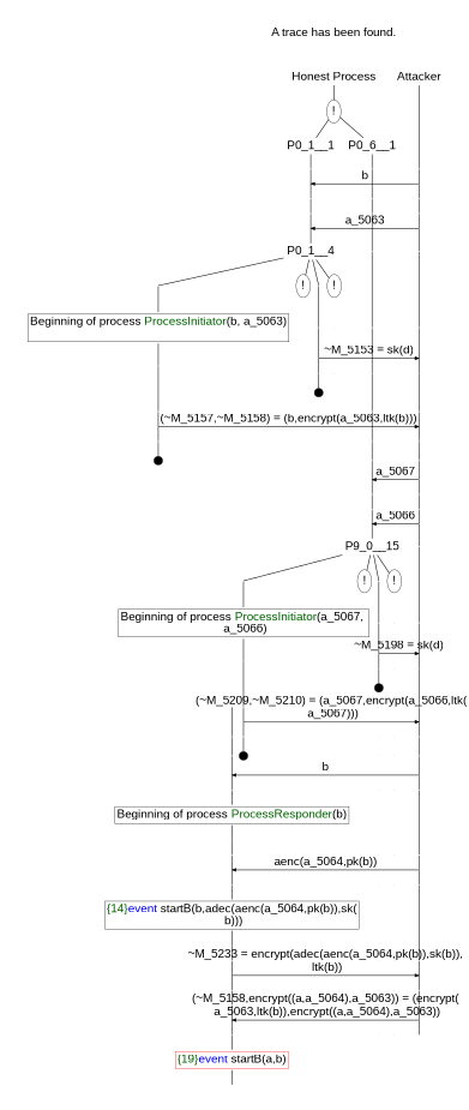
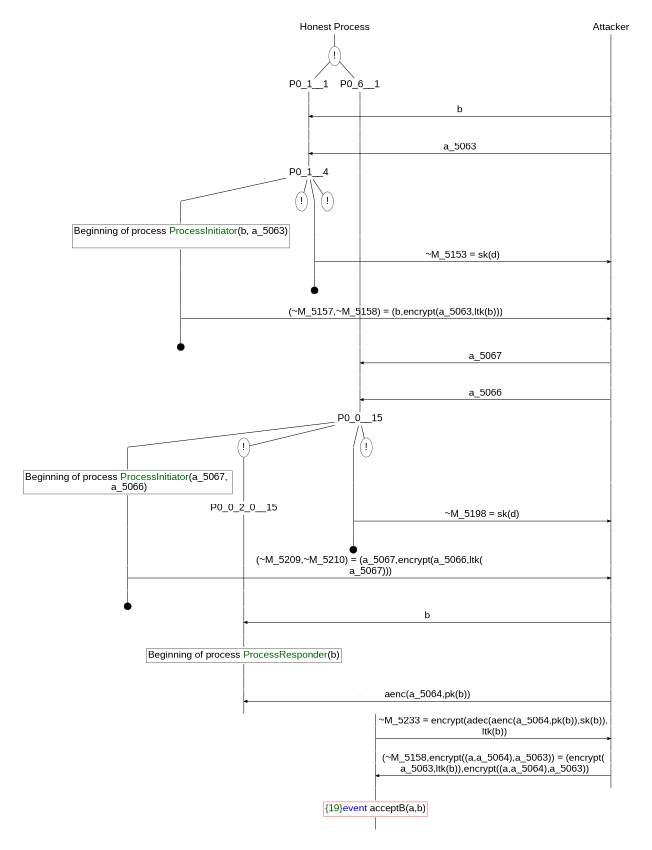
  digraph {
    fontname="Liberation Sans"
    ordering=out
    node [fontname="Liberation Sans" fontsize=30 shape=point]
    edge [arrowhead=none fontname="Liberation Sans" fontsize=30 penwidth=1.6 weight=100]
    n1 [height=0 label="Honest Process" shape=plaintext width=0]
    n2 [height=0 label=Attacker shape=plaintext width=0]
    P0_1__1 [fixedsize=false height=0 shape=none width=0]
    n4 [fixedsize=false height=0 label=P0_6__1 shape=none width=0]
    P0_1__2 [height=0 width=0]
    P0_0__2 [height=0 width=0]
    P__1 [height=0 width=0]
    P0_1__3 [height=0 width=0]
    P__2 [height=0 width=0]
    P0_1__4 [height=0 width=0]
    P0_0__3 [height=0 width=0]
    P__3 [height=0 width=0]
    P0_1__5 [height=0 width=0]
    P0_0__4 [height=0 width=0]
    P__4 [height=0 width=0]
    P0_1__6 [height=0 width=0]
    P__5 [height=0 width=0]
    n18 [fixedsize=false height=0 label=P0_1__4 shape=none width=0]
    P0_0__5 [height=0 width=0]
    P__6 [height=0 width=0]
    P0_1_3__7 [height=0 width=0]
    n22 [height=0 label="!" shape=ellipse width=0]
    P0_1_1__7 [height=0 width=0]
    n24 [height=0 label="!" shape=ellipse width=0]
    P0_1_1__8 [height=0 width=0]
    P0_1_0__8 [height=0 style=invisible width=0]
    P0_0__6 [height=0 width=0]
    P__7 [height=0 width=0]
    P0_1_1__9 [height=0 width=0]
    P__8 [height=0 width=0]
    P0_1_1__10 [height=0 width=0]
    P0_1_0__9 [height=0 style=invisible width=0]
    P0_0__7 [height=0 width=0]
    P__9 [height=0 width=0]
    P0_1_3__10 [height=0 width=0]
    P0_1_2__8 [height=0 style=invisible width=0]
    P0_1_1__12 [height=0 style=invisible width=0]
    P0_1_0__10 [height=0 style=invisible width=0]
    P0_0__8 [height=0 width=0]
    P__10 [height=0 width=0]
    P0_1_3__11 [height=0 width=0]
    P__11 [height=0 width=0]
    P0_1_3__12 [height=0 width=0]
    P0_1_2__9 [height=0 style=invisible width=0]
    P0_1_1__13 [height=0 style=invisible width=0]
    P0_1_0__11 [height=0 style=invisible width=0]
    P0_0__9 [height=0 width=0]
    P__12 [height=0 width=0]
    P0_0__10 [height=0 width=0]
    P__13 [height=0 width=0]
    P0_0__11 [height=0 width=0]
    P__14 [height=0 width=0]
    P0_0__12 [height=0 width=0]
    P__15 [height=0 width=0]
    P0_0__13 [height=0 width=0]
    P__16 [height=0 width=0]
    P0_0__14 [height=0 width=0]
    P__17 [height=0 width=0]
-   P0_0__15 [fixedsize=false height=0 shape=none width=0 label=P9_0__15]
+   P0_0__15 [fixedsize=false height=0 shape=none width=0]
    P__18 [height=0 width=0]
    P0_0_3__15 [height=0 width=0]
    n62 [height=0 label="!" shape=ellipse width=0]
    P0_0_1__15 [height=0 width=0]
    n64 [height=0 label="!" shape=ellipse width=0]
    P0_0_3__19 [height=0 width=0]
    P__23 [height=0 width=0]
    P0_0_1__16 [height=0 width=0]
    P0_0_0__16 [height=0 style=invisible width=0]
    P__19 [height=0 width=0]
    P0_0_1__17 [height=0 width=0]
    P__20 [height=0 width=0]
    P0_0_1__18 [height=0 width=0]
    P0_0_0__17 [height=0 style=invisible width=0]
    P__21 [height=0 width=0]
    P0_0_3__18 [height=0 width=0]
    P0_0_2_0__16 [height=0 width=0]
    P0_0_1__20 [height=0 style=invisible width=0]
    P0_0_0__18 [height=0 style=invisible width=0]
    P__22 [height=0 width=0]
    P0_0_3__20 [height=0 width=0]
    P0_0_2_0__17 [height=0 width=0]
    P0_0_1__21 [height=0 style=invisible width=0]
    P0_0_0__19 [height=0 style=invisible width=0]
    P__24 [height=0 width=0]
    P0_0_2_0__18 [height=0 width=0]
    P0_0_1__22 [height=0 style=invisible width=0]
    P0_0_0__20 [height=0 style=invisible width=0]
    P__25 [height=0 width=0]
    P0_0_2_0__19 [height=0 width=0]
    P__26 [height=0 width=0]
    P0_0_2_0__20 [height=0 width=0]
    P0_0_1__23 [height=0 style=invisible width=0]
    P0_0_0__21 [height=0 style=invisible width=0]
    P__27 [height=0 width=0]
    P0_0_2_0__23 [height=0 width=0]
    P0_0_1__24 [height=0 style=invisible width=0]
    P0_0_0__22 [height=0 style=invisible width=0]
    P__28 [height=0 width=0]
    P0_0_2_0__24 [height=0 width=0]
    P__29 [height=0 width=0]
    P0_0_2_0__25 [height=0 width=0]
    P0_0_1__25 [height=0 style=invisible width=0]
    P0_0_0__23 [height=0 style=invisible width=0]
    P__30 [height=0 width=0]
    P0_0_2_0__28 [height=0 width=0]
    P0_0_1__26 [height=0 style=invisible width=0]
    P0_0_0__24 [height=0 style=invisible width=0]
    P__31 [height=0 width=0]
    P0_0_2_0__29 [height=0 width=0]
    P__32 [height=0 width=0]
    P0_0_2_0__30 [height=0 width=0]
    P0_0_1__27 [height=0 style=invisible width=0]
    P0_0_0__25 [height=0 style=invisible width=0]
    P__33 [height=0 width=0]
    P0_0_2_0__31 [height=0 width=0]
    P0_0_1__28 [height=0 style=invisible width=0]
    P0_0_0__26 [height=0 style=invisible width=0]
    P__34 [height=0 width=0]
    P0_0_2_0__32 [height=0 width=0]
    P__35 [height=0 width=0]
    P0_0_2_0__33 [height=0 width=0]
    P0_0_1__29 [height=0 style=invisible width=0]
    P0_0_0__27 [height=0 style=invisible width=0]
    P__36 [height=0 width=0]
    n125 [height=0 label="!" shape=ellipse width=0]
    n126 [height=0 label=<<TABLE BORDER="0" CELLBORDER="1" CELLSPACING="0" CELLPADDING="4"> <TR><TD>Beginning of process <FONT COLOR="darkgreen">ProcessInitiator</FONT>(b, a_5063)<br/> </TD></TR></TABLE>> shape=plaintext width=0]
    P0_1_1__11 [height=0.3 width=0.3]
    P0_1_3__13 [height=0.3 width=0.3]
    n129 [height=0 label=<<TABLE BORDER="0" CELLBORDER="1" CELLSPACING="0" CELLPADDING="4"> <TR><TD>Beginning of process <FONT COLOR="darkgreen">ProcessInitiator</FONT>(a_5067, <br/> a_5066)</TD></TR></TABLE>> shape=plaintext width=0]
+   P0_0_2_0__15 [fixedsize=false height=0 shape=none width=0]
    P0_0_1__19 [height=0.3 width=0.3]
    P0_0_3__21 [height=0.3 width=0.3]
    n133 [height=0 label=<<TABLE BORDER="0" CELLBORDER="1" CELLSPACING="0" CELLPADDING="4"> <TR><TD>Beginning of process <FONT COLOR="darkgreen">ProcessResponder</FONT>(b)</TD></TR></TABLE>> shape=plaintext width=0]
-   n134 [height=0 label=<<TABLE BORDER="0" CELLBORDER="1" CELLSPACING="0" CELLPADDING="4"> <TR><TD><FONT COLOR="darkgreen">{14}</FONT><FONT COLOR="blue">event</FONT> startB(b,adec(aenc(a_5064,pk(b)),sk(<br/> b)))</TD></TR></TABLE>> shape=plaintext width=0]
-   n135 [color=red height=0 label=<<TABLE BORDER="0" CELLBORDER="1" CELLSPACING="0" CELLPADDING="4"> <TR><TD><FONT COLOR="darkgreen">{19}</FONT><FONT COLOR="blue">event</FONT> startB(a,b)</TD></TR></TABLE>> shape=plaintext width=0]
-   n136 [height=0 label=<A trace has been found.<br/> > shape=plaintext width=0]
+   n135 [color=red height=0 label=<<TABLE BORDER="0" CELLBORDER="1" CELLSPACING="0" CELLPADDING="4"> <TR><TD><FONT COLOR="darkgreen">{19}</FONT><FONT COLOR="blue">event</FONT> acceptB(a,b)</TD></TR></TABLE>> shape=plaintext width=0]
    P0_1_3__9 [height=0 width=0]
    P0_0_3__17 [height=0 width=0]
    P0_0_2_0__22 [height=0 width=0]
    P0_0_2_0__27 [height=0 width=0]
    P0_0_2_0__35 [height=0 width=0]
    subgraph sub_1 {
      rank=same
      n1
      n2
    }
    subgraph sub_2 {
      rank=same
      P0_1_1__10
      P0_1_0__9
      P0_0__7
      P__9
    }
    subgraph sub_3 {
      rank=same
      P0_1__1
      n4
    }
    subgraph sub_4 {
      rank=same
      P0_1__2
      P0_0__2
      P__1
    }
    subgraph sub_5 {
      rank=same
      P0_1_1__9
      P__8
    }
    subgraph sub_6 {
      rank=same
      P0_1__3
      P__2
    }
    subgraph sub_7 {
      rank=same
      P0_1__4
      P0_0__3
      P__3
    }
    subgraph sub_8 {
      rank=same
      P0_1_3__11
      P__11
    }
    subgraph sub_9 {
      rank=same
      P0_1__5
      P0_0__4
      P__4
    }
    subgraph sub_10 {
      rank=same
      P0_1_3__12
      P0_1_2__9
      P0_1_1__13
      P0_1_0__11
      P0_0__9
      P__12
    }
    subgraph sub_11 {
      rank=same
      P0_1__6
      P__5
    }
    subgraph sub_12 {
      rank=same
      n18
      P0_0__5
      P__6
    }
    subgraph sub_13 {
      rank=same
      P0_1_3__7
      n22
      P0_1_1__7
      n24
    }
    subgraph sub_14 {
      rank=same
      P0_1_3__10
      P0_1_2__8
      P0_1_1__12
      P0_1_0__10
      P0_0__8
      P__10
    }
    subgraph sub_15 {
      rank=same
      P0_1_1__8
      P0_1_0__8
      P0_0__6
      P__7
    }
    subgraph sub_16 {
      rank=same
      P0_0__10
      P__13
    }
    subgraph sub_17 {
      rank=same
      P0_0__11
      P__14
    }
    subgraph sub_18 {
      rank=same
      P0_0__12
      P__15
    }
    subgraph sub_19 {
      rank=same
      P0_0__13
      P__16
    }
    subgraph sub_20 {
      rank=same
      P0_0__14
      P__17
    }
    subgraph sub_21 {
      rank=same
      P0_0__15
      P__18
    }
    subgraph sub_22 {
      rank=same
      P0_0_3__15
      n62
      P0_0_1__15
      n64
    }
    subgraph sub_23 {
      rank=same
      P0_0_3__19
      P__23
    }
    subgraph sub_24 {
      rank=same
      P0_0_1__16
      P0_0_0__16
      P__19
    }
    subgraph sub_25 {
      rank=same
      P0_0_1__17
      P__20
    }
    subgraph sub_26 {
      rank=same
      P0_0_1__18
      P0_0_0__17
      P__21
    }
    subgraph sub_27 {
      rank=same
      P0_0_3__18
      P0_0_2_0__16
      P0_0_1__20
      P0_0_0__18
      P__22
    }
    subgraph sub_28 {
      rank=same
      P0_0_3__20
      P0_0_2_0__17
      P0_0_1__21
      P0_0_0__19
      P__24
    }
    subgraph sub_29 {
      rank=same
      P0_0_2_0__18
      P0_0_1__22
      P0_0_0__20
      P__25
    }
    subgraph sub_30 {
      rank=same
      P0_0_2_0__19
      P__26
    }
    subgraph sub_31 {
      rank=same
      P0_0_2_0__20
      P0_0_1__23
      P0_0_0__21
      P__27
    }
    subgraph sub_32 {
      rank=same
      P0_0_2_0__23
      P0_0_1__24
      P0_0_0__22
      P__28
    }
    subgraph sub_33 {
      rank=same
      P0_0_2_0__24
      P__29
    }
    subgraph sub_34 {
      rank=same
      P0_0_2_0__25
      P0_0_1__25
      P0_0_0__23
      P__30
    }
    subgraph sub_35 {
      rank=same
      P0_0_2_0__28
      P0_0_1__26
      P0_0_0__24
      P__31
    }
    subgraph sub_36 {
      rank=same
      P0_0_2_0__29
      P__32
    }
    subgraph sub_37 {
      rank=same
      P0_0_2_0__30
      P0_0_1__27
      P0_0_0__25
      P__33
    }
    subgraph sub_38 {
      rank=same
      P0_0_2_0__31
      P0_0_1__28
      P0_0_0__26
      P__34
    }
    subgraph sub_39 {
      rank=same
      P0_0_2_0__32
      P__35
    }
    subgraph sub_40 {
      rank=same
      P0_0_2_0__33
      P0_0_1__29
      P0_0_0__27
      P__36
    }
    n1 -> n125
    n2 -> P__1
    P0_1__1 -> P0_1__2
    n4 -> P0_0__2
    P0_1__2 -> P0_1__3
    P0_0__2 -> P0_0__3
    P__1 -> P__2
    P0_1__3 -> P__2 [arrowhead=normal dir=back label=<b> weight=""]
    P0_1__3 -> P0_1__4
    P__2 -> P__3
    P0_1__4 -> P0_1__5
    P0_0__3 -> P0_0__4
    P__3 -> P__4
    P0_1__5 -> P0_1__6
    P0_0__4 -> P0_0__5
    P__4 -> P__5
    P0_1__6 -> P__5 [arrowhead=normal dir=back label=<a_5063> weight=""]
    P0_1__6 -> n18
    P__5 -> P__6
    n18 -> P0_1_3__7 [weight=""]
    n18 -> n22 [weight=""]
    n18 -> P0_1_1__7 [weight=""]
    n18 -> n24 [weight=""]
    P0_0__5 -> P0_0__6
    P__6 -> P__7
    P0_1_3__7 -> n126
    n22 -> P0_1_2__8 [style=invisible]
    P0_1_1__7 -> P0_1_1__8
    n24 -> P0_1_0__8 [style=invisible]
    P0_1_1__8 -> P0_1_1__9
    P0_1_0__8 -> P0_1_0__9 [style=invisible]
    P0_0__6 -> P0_0__7
    P__7 -> P__8
    P0_1_1__9 -> P__8 [arrowhead=normal label=<~M_5153 = sk(d)> weight=""]
    P0_1_1__9 -> P0_1_1__10
    P__8 -> P__9
    P0_1_1__10 -> P0_1_1__11
    P0_1_0__9 -> P0_1_0__10 [style=invisible]
    P0_0__7 -> P0_0__8
    P__9 -> P__10
    P0_1_3__10 -> P0_1_3__11
    P0_1_2__8 -> P0_1_2__9 [style=invisible]
    P0_1_1__12 -> P0_1_1__13 [style=invisible]
    P0_1_0__10 -> P0_1_0__11 [style=invisible]
    P0_0__8 -> P0_0__9
    P__10 -> P__11
    P0_1_3__11 -> P__11 [arrowhead=normal label=<(~M_5157,~M_5158) = (b,encrypt(a_5063,ltk(b)))> weight=""]
    P0_1_3__11 -> P0_1_3__12
    P__11 -> P__12
    P0_1_3__12 -> P0_1_3__13
    P0_0__9 -> P0_0__10
    P__12 -> P__13
    P0_0__10 -> P0_0__11
    P__13 -> P__14
    P0_0__11 -> P__14 [arrowhead=normal dir=back label=<a_5067> weight=""]
    P0_0__11 -> P0_0__12
    P__14 -> P__15
    P0_0__12 -> P0_0__13
    P__15 -> P__16
    P0_0__13 -> P0_0__14
    P__16 -> P__17
    P0_0__14 -> P__17 [arrowhead=normal dir=back label=<a_5066> weight=""]
    P0_0__14 -> P0_0__15
    P__17 -> P__18
    P0_0__15 -> P0_0_3__15 [weight=""]
    P0_0__15 -> n62 [weight=""]
    P0_0__15 -> P0_0_1__15 [weight=""]
    P0_0__15 -> n64 [weight=""]
    P__18 -> P__19
    P0_0_3__15 -> n129
+   n62 -> P0_0_2_0__15
    P0_0_1__15 -> P0_0_1__16
    n64 -> P0_0_0__16 [style=invisible]
    P0_0_3__19 -> P__23 [arrowhead=normal label=<(~M_5209,~M_5210) = (a_5067,encrypt(a_5066,ltk(<br/> a_5067)))> weight=""]
    P0_0_3__19 -> P0_0_3__20
    P__23 -> P__24
    P0_0_1__16 -> P0_0_1__17
    P0_0_0__16 -> P0_0_0__17 [style=invisible]
    P__19 -> P__20
    P0_0_1__17 -> P__20 [arrowhead=normal label=<~M_5198 = sk(d)> weight=""]
    P0_0_1__17 -> P0_0_1__18
    P__20 -> P__21
    P0_0_1__18 -> P0_0_1__19
    P0_0_0__17 -> P0_0_0__18 [style=invisible]
    P__21 -> P__22
    P0_0_3__18 -> P0_0_3__19
    P0_0_2_0__16 -> P0_0_2_0__17
    P0_0_1__20 -> P0_0_1__21 [style=invisible]
    P0_0_0__18 -> P0_0_0__19 [style=invisible]
    P__22 -> P__23
    P0_0_3__20 -> P0_0_3__21
    P0_0_2_0__17 -> P0_0_2_0__18
    P0_0_1__21 -> P0_0_1__22 [style=invisible]
    P0_0_0__19 -> P0_0_0__20 [style=invisible]
    P__24 -> P__25
    P0_0_2_0__18 -> P0_0_2_0__19
    P0_0_1__22 -> P0_0_1__23 [style=invisible]
    P0_0_0__20 -> P0_0_0__21 [style=invisible]
    P__25 -> P__26
    P0_0_2_0__19 -> P__26 [arrowhead=normal dir=back label=<b> weight=""]
    P0_0_2_0__19 -> P0_0_2_0__20
    P__26 -> P__27
    P0_0_2_0__20 -> n133
    P0_0_1__23 -> P0_0_1__24 [style=invisible]
    P0_0_0__21 -> P0_0_0__22 [style=invisible]
    P__27 -> P__28
    P0_0_2_0__23 -> P0_0_2_0__24
    P0_0_1__24 -> P0_0_1__25 [style=invisible]
    P0_0_0__22 -> P0_0_0__23 [style=invisible]
    P__28 -> P__29
    P0_0_2_0__24 -> P__29 [arrowhead=normal dir=back label=<aenc(a_5064,pk(b))> weight=""]
    P0_0_2_0__24 -> P0_0_2_0__25
    P__29 -> P__30
-   P0_0_2_0__25 -> n134
    P0_0_1__25 -> P0_0_1__26 [style=invisible]
    P0_0_0__23 -> P0_0_0__24 [style=invisible]
    P__30 -> P__31
    P0_0_2_0__28 -> P0_0_2_0__29
    P0_0_1__26 -> P0_0_1__27 [style=invisible]
    P0_0_0__24 -> P0_0_0__25 [style=invisible]
    P__31 -> P__32
    P0_0_2_0__29 -> P__32 [arrowhead=normal label=<~M_5233 = encrypt(adec(aenc(a_5064,pk(b)),sk(b)),<br/> ltk(b))> weight=""]
    P0_0_2_0__29 -> P0_0_2_0__30
    P__32 -> P__33
    P0_0_2_0__30 -> P0_0_2_0__31
    P0_0_1__27 -> P0_0_1__28 [style=invisible]
    P0_0_0__25 -> P0_0_0__26 [style=invisible]
    P__33 -> P__34
    P0_0_2_0__31 -> P0_0_2_0__32
    P0_0_1__28 -> P0_0_1__29 [style=invisible]
    P0_0_0__26 -> P0_0_0__27 [style=invisible]
    P__34 -> P__35
    P0_0_2_0__32 -> P__35 [arrowhead=normal dir=back label=<(~M_5158,encrypt((a,a_5064),a_5063)) = (encrypt(<br/> a_5063,ltk(b)),encrypt((a,a_5064),a_5063))> weight=""]
    P0_0_2_0__32 -> P0_0_2_0__33
    P__35 -> P__36
    P0_0_2_0__33 -> n135
    n125 -> P0_1__1 [weight=""]
    n125 -> n4 [weight=""]
    n126 -> P0_1_3__9
    P0_1_1__11 -> P0_1_1__12 [style=invisible]
    n129 -> P0_0_3__17
+   P0_0_2_0__15 -> P0_0_2_0__16
    P0_0_1__19 -> P0_0_1__20 [style=invisible]
    n133 -> P0_0_2_0__22
-   n134 -> P0_0_2_0__27
    n135 -> P0_0_2_0__35
-   n136 -> n1 [style=invisible]
    P0_1_3__9 -> P0_1_3__10
    P0_0_3__17 -> P0_0_3__18
    P0_0_2_0__22 -> P0_0_2_0__23
    P0_0_2_0__27 -> P0_0_2_0__28
  }
